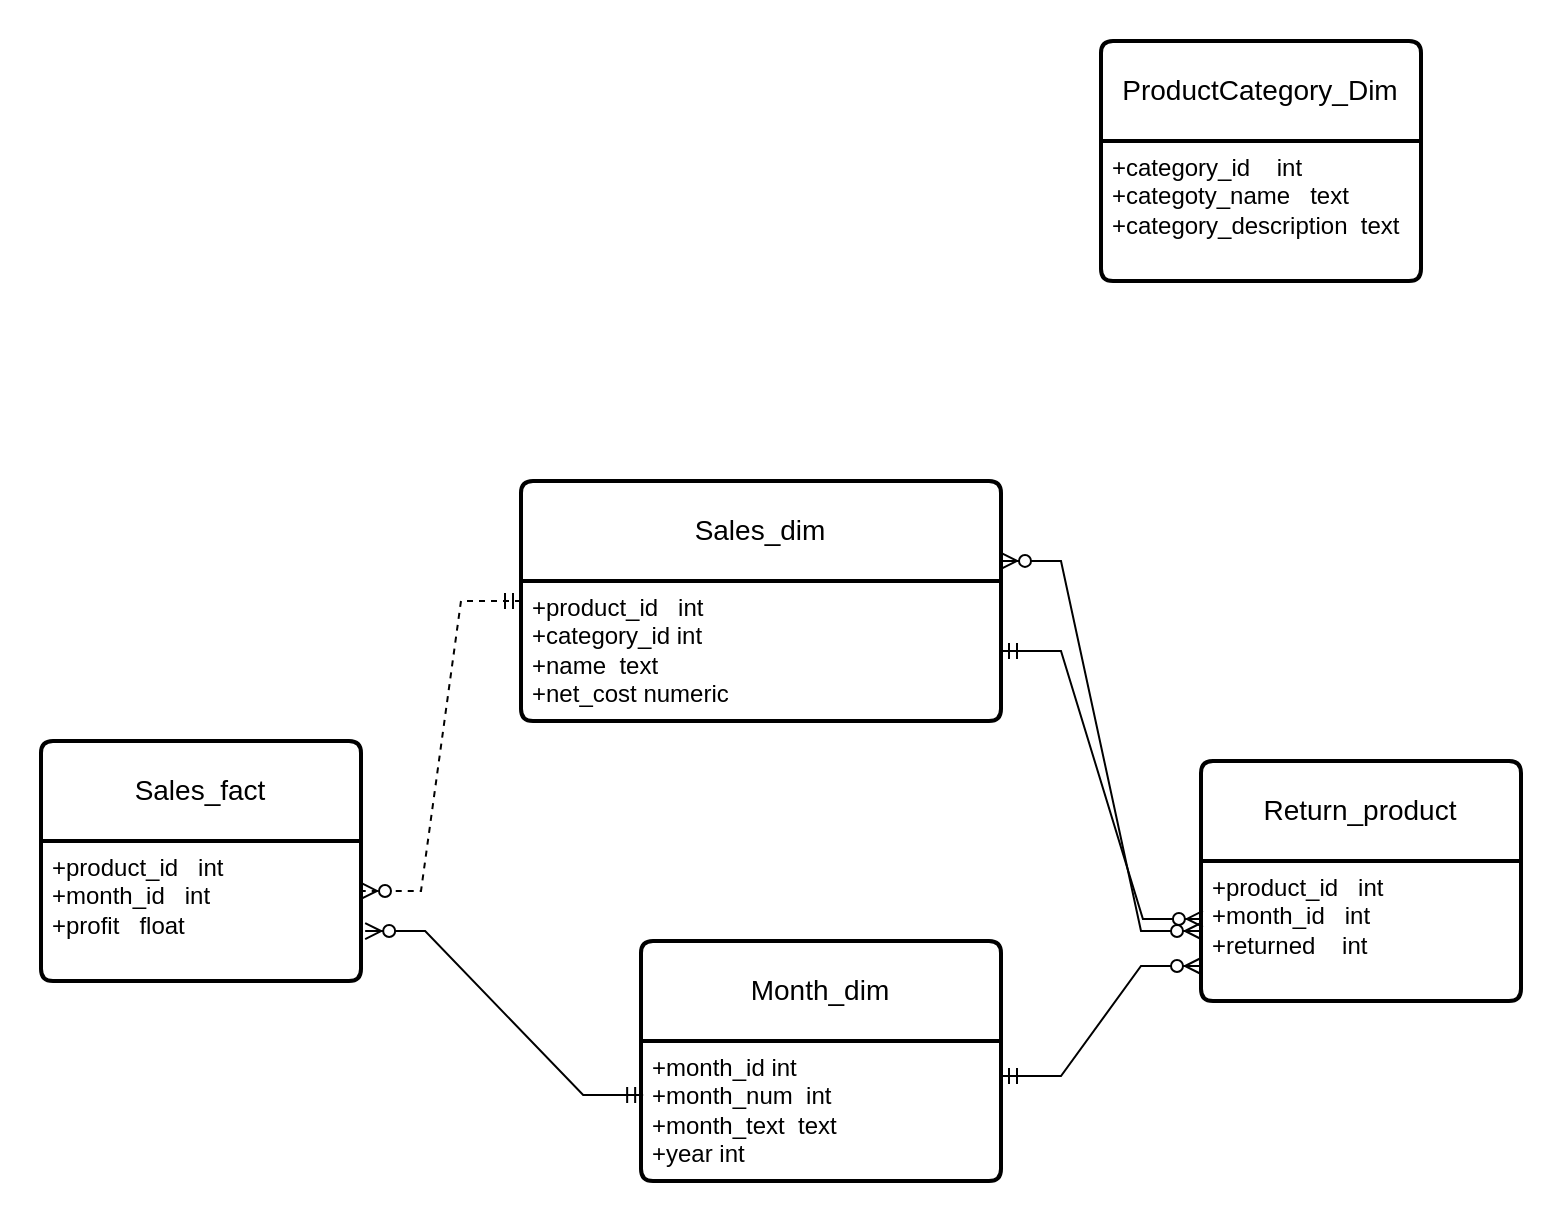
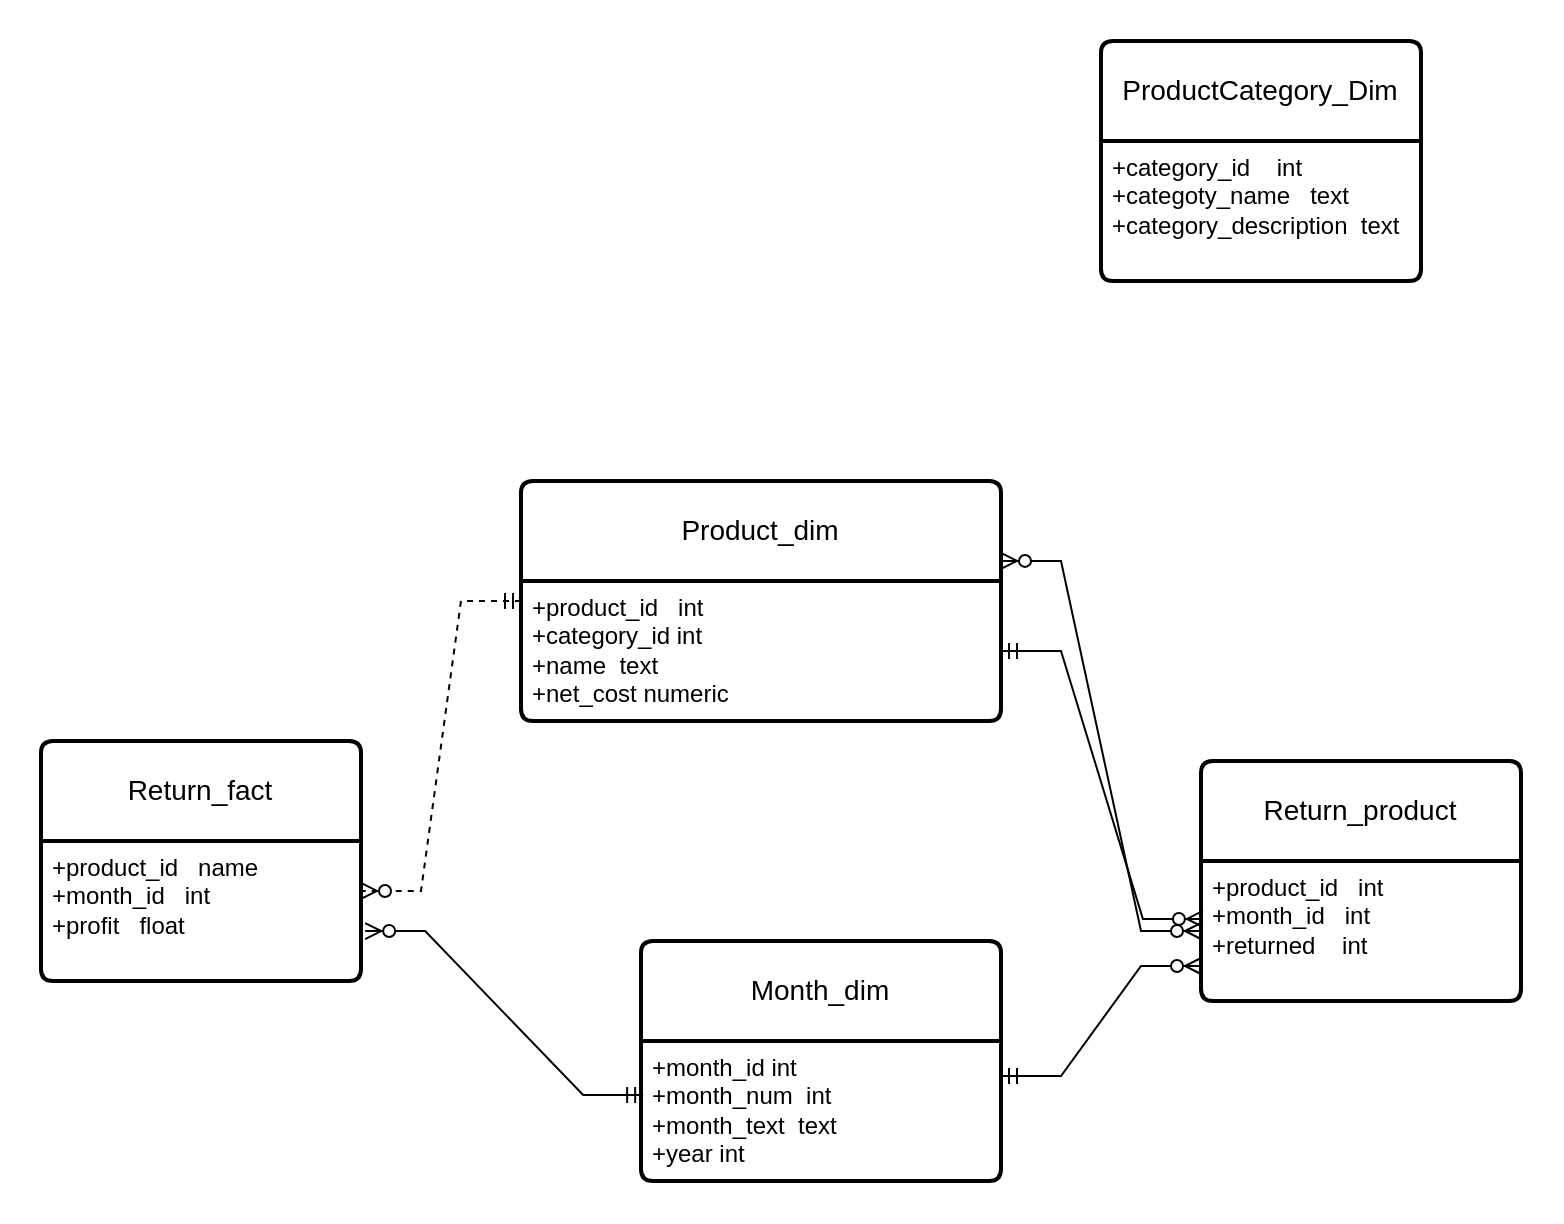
  <mxCell id="0" />
  <mxCell id="1" parent="0" />
- <mxCell id="2" value="Sales_fact" style="swimlane;childLayout=stackLayout;horizontal=1;startSize=50;horizontalStack=0;rounded=1;fontSize=14;fontStyle=0;strokeWidth=2;resizeParent=0;resizeLast=1;shadow=0;dashed=0;align=center;arcSize=4;whiteSpace=wrap;html=1;" vertex="1" parent="1"><mxGeometry x="20" y="370" width="160" height="120" as="geometry" /></mxCell>
- <mxCell id="3" value="+product_id&amp;nbsp; &amp;nbsp;int&lt;br style=&quot;border-color: var(--border-color);&quot;&gt;+month_id&amp;nbsp; &amp;nbsp;int&lt;br style=&quot;border-color: var(--border-color);&quot;&gt;+profit&amp;nbsp; &amp;nbsp;float" style="align=left;strokeColor=none;fillColor=none;spacingLeft=4;fontSize=12;verticalAlign=top;resizable=0;rotatable=0;part=1;html=1;" vertex="1" parent="2"><mxGeometry y="50" width="160" height="70" as="geometry" /></mxCell>
+ <mxCell id="2" value="Return_fact" style="swimlane;childLayout=stackLayout;horizontal=1;startSize=50;horizontalStack=0;rounded=1;fontSize=14;fontStyle=0;strokeWidth=2;resizeParent=0;resizeLast=1;shadow=0;dashed=0;align=center;arcSize=4;whiteSpace=wrap;html=1;" vertex="1" parent="1"><mxGeometry x="20" y="370" width="160" height="120" as="geometry" /></mxCell>
+ <mxCell id="3" value="+product_id&amp;nbsp; &amp;nbsp;name&lt;br style=&quot;border-color: var(--border-color);&quot;&gt;+month_id&amp;nbsp; &amp;nbsp;int&lt;br style=&quot;border-color: var(--border-color);&quot;&gt;+profit&amp;nbsp; &amp;nbsp;float" style="align=left;strokeColor=none;fillColor=none;spacingLeft=4;fontSize=12;verticalAlign=top;resizable=0;rotatable=0;part=1;html=1;" vertex="1" parent="2"><mxGeometry y="50" width="160" height="70" as="geometry" /></mxCell>
  <mxCell id="4" value="Return_product" style="swimlane;childLayout=stackLayout;horizontal=1;startSize=50;horizontalStack=0;rounded=1;fontSize=14;fontStyle=0;strokeWidth=2;resizeParent=0;resizeLast=1;shadow=0;dashed=0;align=center;arcSize=4;whiteSpace=wrap;html=1;" vertex="1" parent="1"><mxGeometry x="600" y="380" width="160" height="120" as="geometry" /></mxCell>
  <mxCell id="5" value="+product_id&amp;nbsp; &amp;nbsp;int&lt;br&gt;+month_id&amp;nbsp; &amp;nbsp;int&lt;br&gt;+returned&amp;nbsp; &amp;nbsp; int" style="align=left;strokeColor=none;fillColor=none;spacingLeft=4;fontSize=12;verticalAlign=top;resizable=0;rotatable=0;part=1;html=1;" vertex="1" parent="4"><mxGeometry y="50" width="160" height="70" as="geometry" /></mxCell>
- <mxCell id="6" value="Sales_dim" style="swimlane;childLayout=stackLayout;horizontal=1;startSize=50;horizontalStack=0;rounded=1;fontSize=14;fontStyle=0;strokeWidth=2;resizeParent=0;resizeLast=1;shadow=0;dashed=0;align=center;arcSize=4;whiteSpace=wrap;html=1;" vertex="1" parent="1"><mxGeometry x="260" y="240" width="240" height="120" as="geometry" /></mxCell>
+ <mxCell id="6" value="Product_dim" style="swimlane;childLayout=stackLayout;horizontal=1;startSize=50;horizontalStack=0;rounded=1;fontSize=14;fontStyle=0;strokeWidth=2;resizeParent=0;resizeLast=1;shadow=0;dashed=0;align=center;arcSize=4;whiteSpace=wrap;html=1;" vertex="1" parent="1"><mxGeometry x="260" y="240" width="240" height="120" as="geometry" /></mxCell>
  <mxCell id="7" value="+product_id&amp;nbsp; &amp;nbsp;int&lt;br&gt;+category_id int&lt;br&gt;+name&amp;nbsp; text&lt;br&gt;+net_cost numeric" style="align=left;strokeColor=none;fillColor=none;spacingLeft=4;fontSize=12;verticalAlign=top;resizable=0;rotatable=0;part=1;html=1;" vertex="1" parent="6"><mxGeometry y="50" width="240" height="70" as="geometry" /></mxCell>
  <mxCell id="8" value="Month_dim" style="swimlane;childLayout=stackLayout;horizontal=1;startSize=50;horizontalStack=0;rounded=1;fontSize=14;fontStyle=0;strokeWidth=2;resizeParent=0;resizeLast=1;shadow=0;dashed=0;align=center;arcSize=4;whiteSpace=wrap;html=1;" vertex="1" parent="1"><mxGeometry x="320" y="470" width="180" height="120" as="geometry" /></mxCell>
  <mxCell id="9" value="+month_id int&lt;br&gt;+month_num&amp;nbsp; int&lt;br&gt;+month_text&amp;nbsp; text&lt;br&gt;+year int" style="align=left;strokeColor=none;fillColor=none;spacingLeft=4;fontSize=12;verticalAlign=top;resizable=0;rotatable=0;part=1;html=1;" vertex="1" parent="8"><mxGeometry y="50" width="180" height="70" as="geometry" /></mxCell>
  <mxCell id="10" value="ProductCategory_Dim" style="swimlane;childLayout=stackLayout;horizontal=1;startSize=50;horizontalStack=0;rounded=1;fontSize=14;fontStyle=0;strokeWidth=2;resizeParent=0;resizeLast=1;shadow=0;dashed=0;align=center;arcSize=4;whiteSpace=wrap;html=1;" vertex="1" parent="1"><mxGeometry x="550" y="20" width="160" height="120" as="geometry" /></mxCell>
  <mxCell id="11" value="+category_id&amp;nbsp; &amp;nbsp; int&lt;br&gt;+categoty_name&amp;nbsp; &amp;nbsp;text&lt;br&gt;+category_description&amp;nbsp; text" style="align=left;strokeColor=none;fillColor=none;spacingLeft=4;fontSize=12;verticalAlign=top;resizable=0;rotatable=0;part=1;html=1;" vertex="1" parent="10"><mxGeometry y="50" width="160" height="70" as="geometry" /></mxCell>
  <mxCell id="12" value="" style="edgeStyle=entityRelationEdgeStyle;fontSize=12;html=1;endArrow=ERzeroToMany;startArrow=ERmandOne;rounded=0;entryX=1;entryY=0.357;entryDx=0;entryDy=0;entryPerimeter=0;exitX=0;exitY=0.5;exitDx=0;exitDy=0;dashed=1;" edge="1" parent="1" source="6" target="3"><mxGeometry width="100" height="100" relative="1" as="geometry"><mxPoint x="210" y="470" as="sourcePoint" /><mxPoint x="310" y="370" as="targetPoint" /></mxGeometry></mxCell>
  <mxCell id="13" value="" style="edgeStyle=entityRelationEdgeStyle;fontSize=12;html=1;endArrow=ERzeroToMany;startArrow=ERmandOne;rounded=0;entryX=0.006;entryY=0.414;entryDx=0;entryDy=0;exitX=1;exitY=0.5;exitDx=0;exitDy=0;entryPerimeter=0;" edge="1" parent="1" source="7" target="5"><mxGeometry width="100" height="100" relative="1" as="geometry"><mxPoint x="130" y="630" as="sourcePoint" /><mxPoint x="230" y="530" as="targetPoint" /></mxGeometry></mxCell>
  <mxCell id="14" value="" style="edgeStyle=entityRelationEdgeStyle;fontSize=12;html=1;endArrow=ERzeroToMany;startArrow=ERmandOne;rounded=0;exitX=0.006;exitY=0.386;exitDx=0;exitDy=0;exitPerimeter=0;entryX=1.013;entryY=0.643;entryDx=0;entryDy=0;entryPerimeter=0;" edge="1" parent="1" source="9" target="3"><mxGeometry width="100" height="100" relative="1" as="geometry"><mxPoint x="100" y="670" as="sourcePoint" /><mxPoint x="200" y="570" as="targetPoint" /></mxGeometry></mxCell>
  <mxCell id="15" value="" style="edgeStyle=entityRelationEdgeStyle;fontSize=12;html=1;endArrow=ERzeroToMany;startArrow=ERmandOne;rounded=0;exitX=1;exitY=0.25;exitDx=0;exitDy=0;entryX=0;entryY=0.75;entryDx=0;entryDy=0;" edge="1" parent="1" source="9" target="5"><mxGeometry width="100" height="100" relative="1" as="geometry"><mxPoint x="560" y="700" as="sourcePoint" /><mxPoint x="660" y="600" as="targetPoint" /></mxGeometry></mxCell>
  <mxCell id="16" value="" style="edgeStyle=entityRelationEdgeStyle;fontSize=12;html=1;endArrow=ERzeroToMany;endFill=1;startArrow=ERzeroToMany;rounded=0;exitX=1;exitY=0.333;exitDx=0;exitDy=0;exitPerimeter=0;" edge="1" parent="1" source="6" target="5"><mxGeometry width="100" height="100" relative="1" as="geometry"><mxPoint x="560" y="250" as="sourcePoint" /><mxPoint x="240" y="40" as="targetPoint" /></mxGeometry></mxCell>
